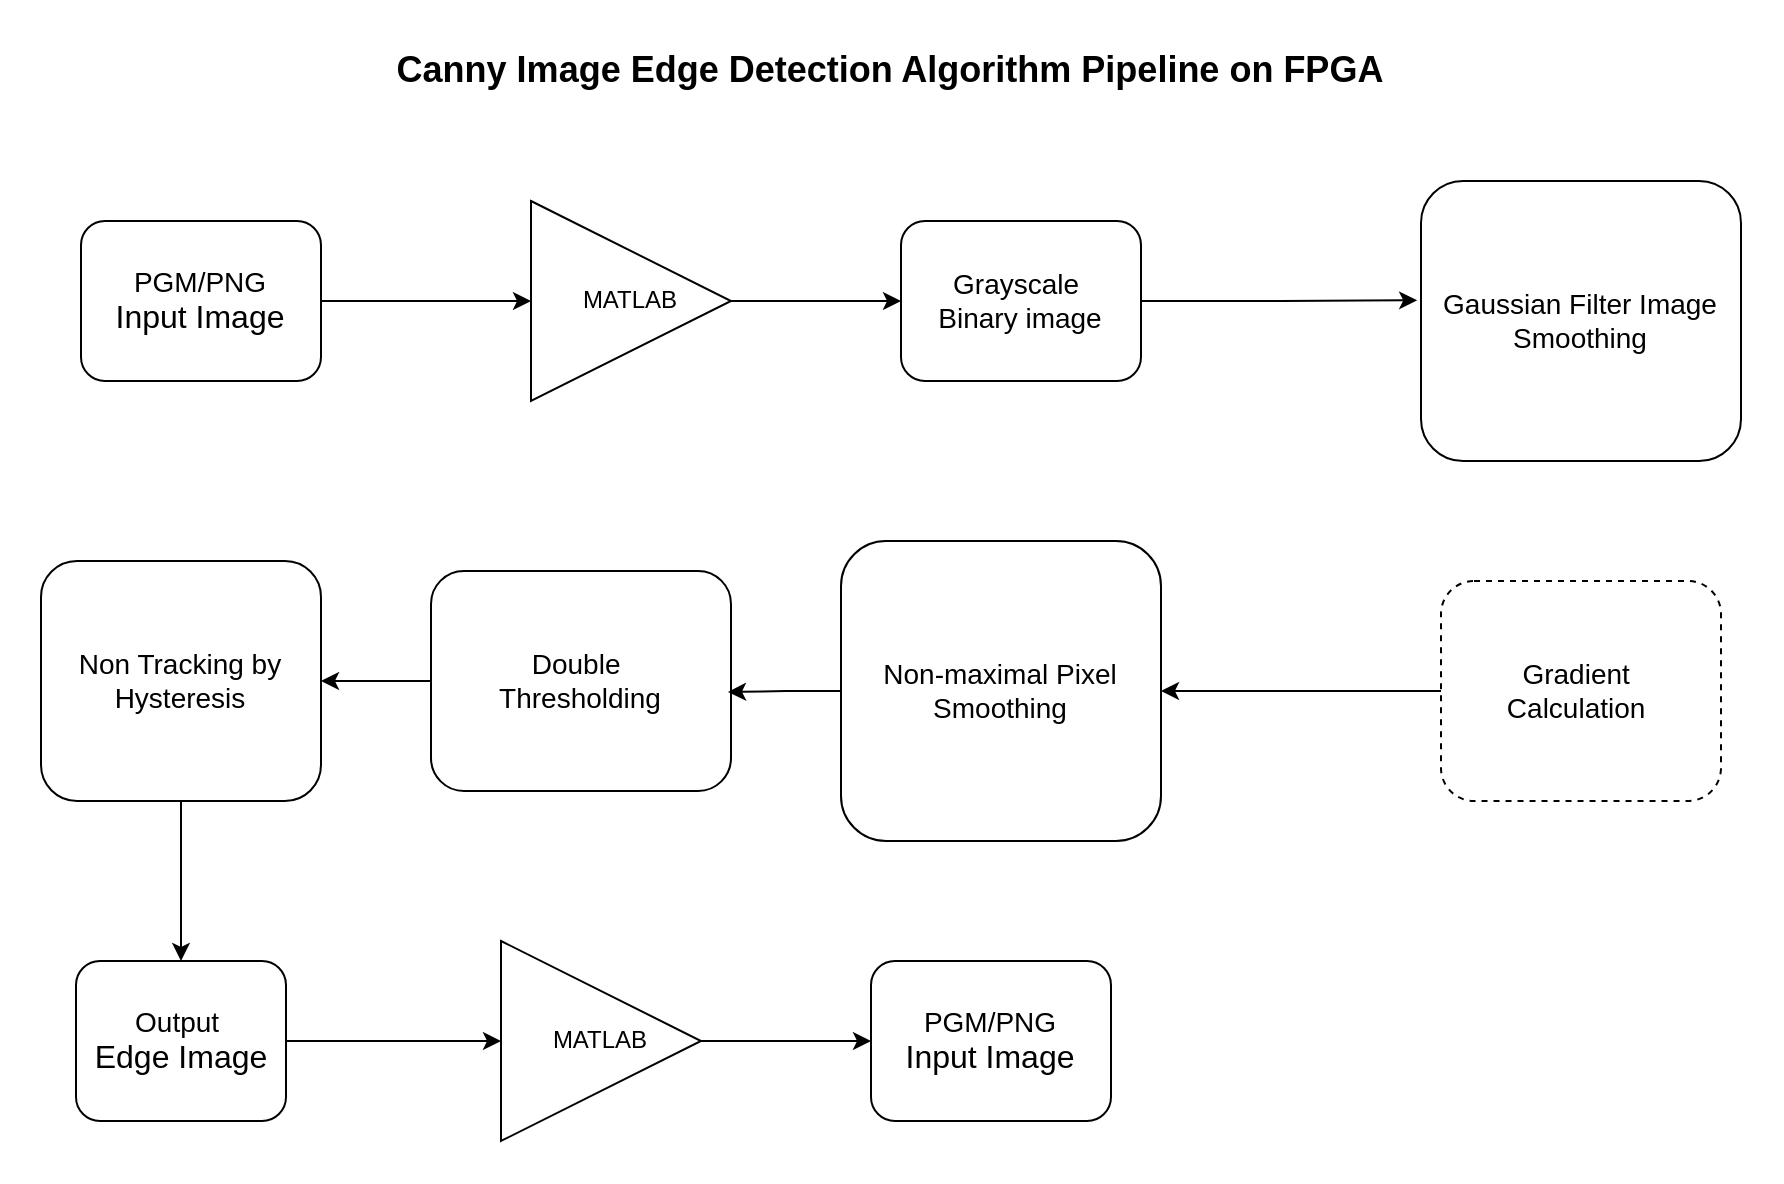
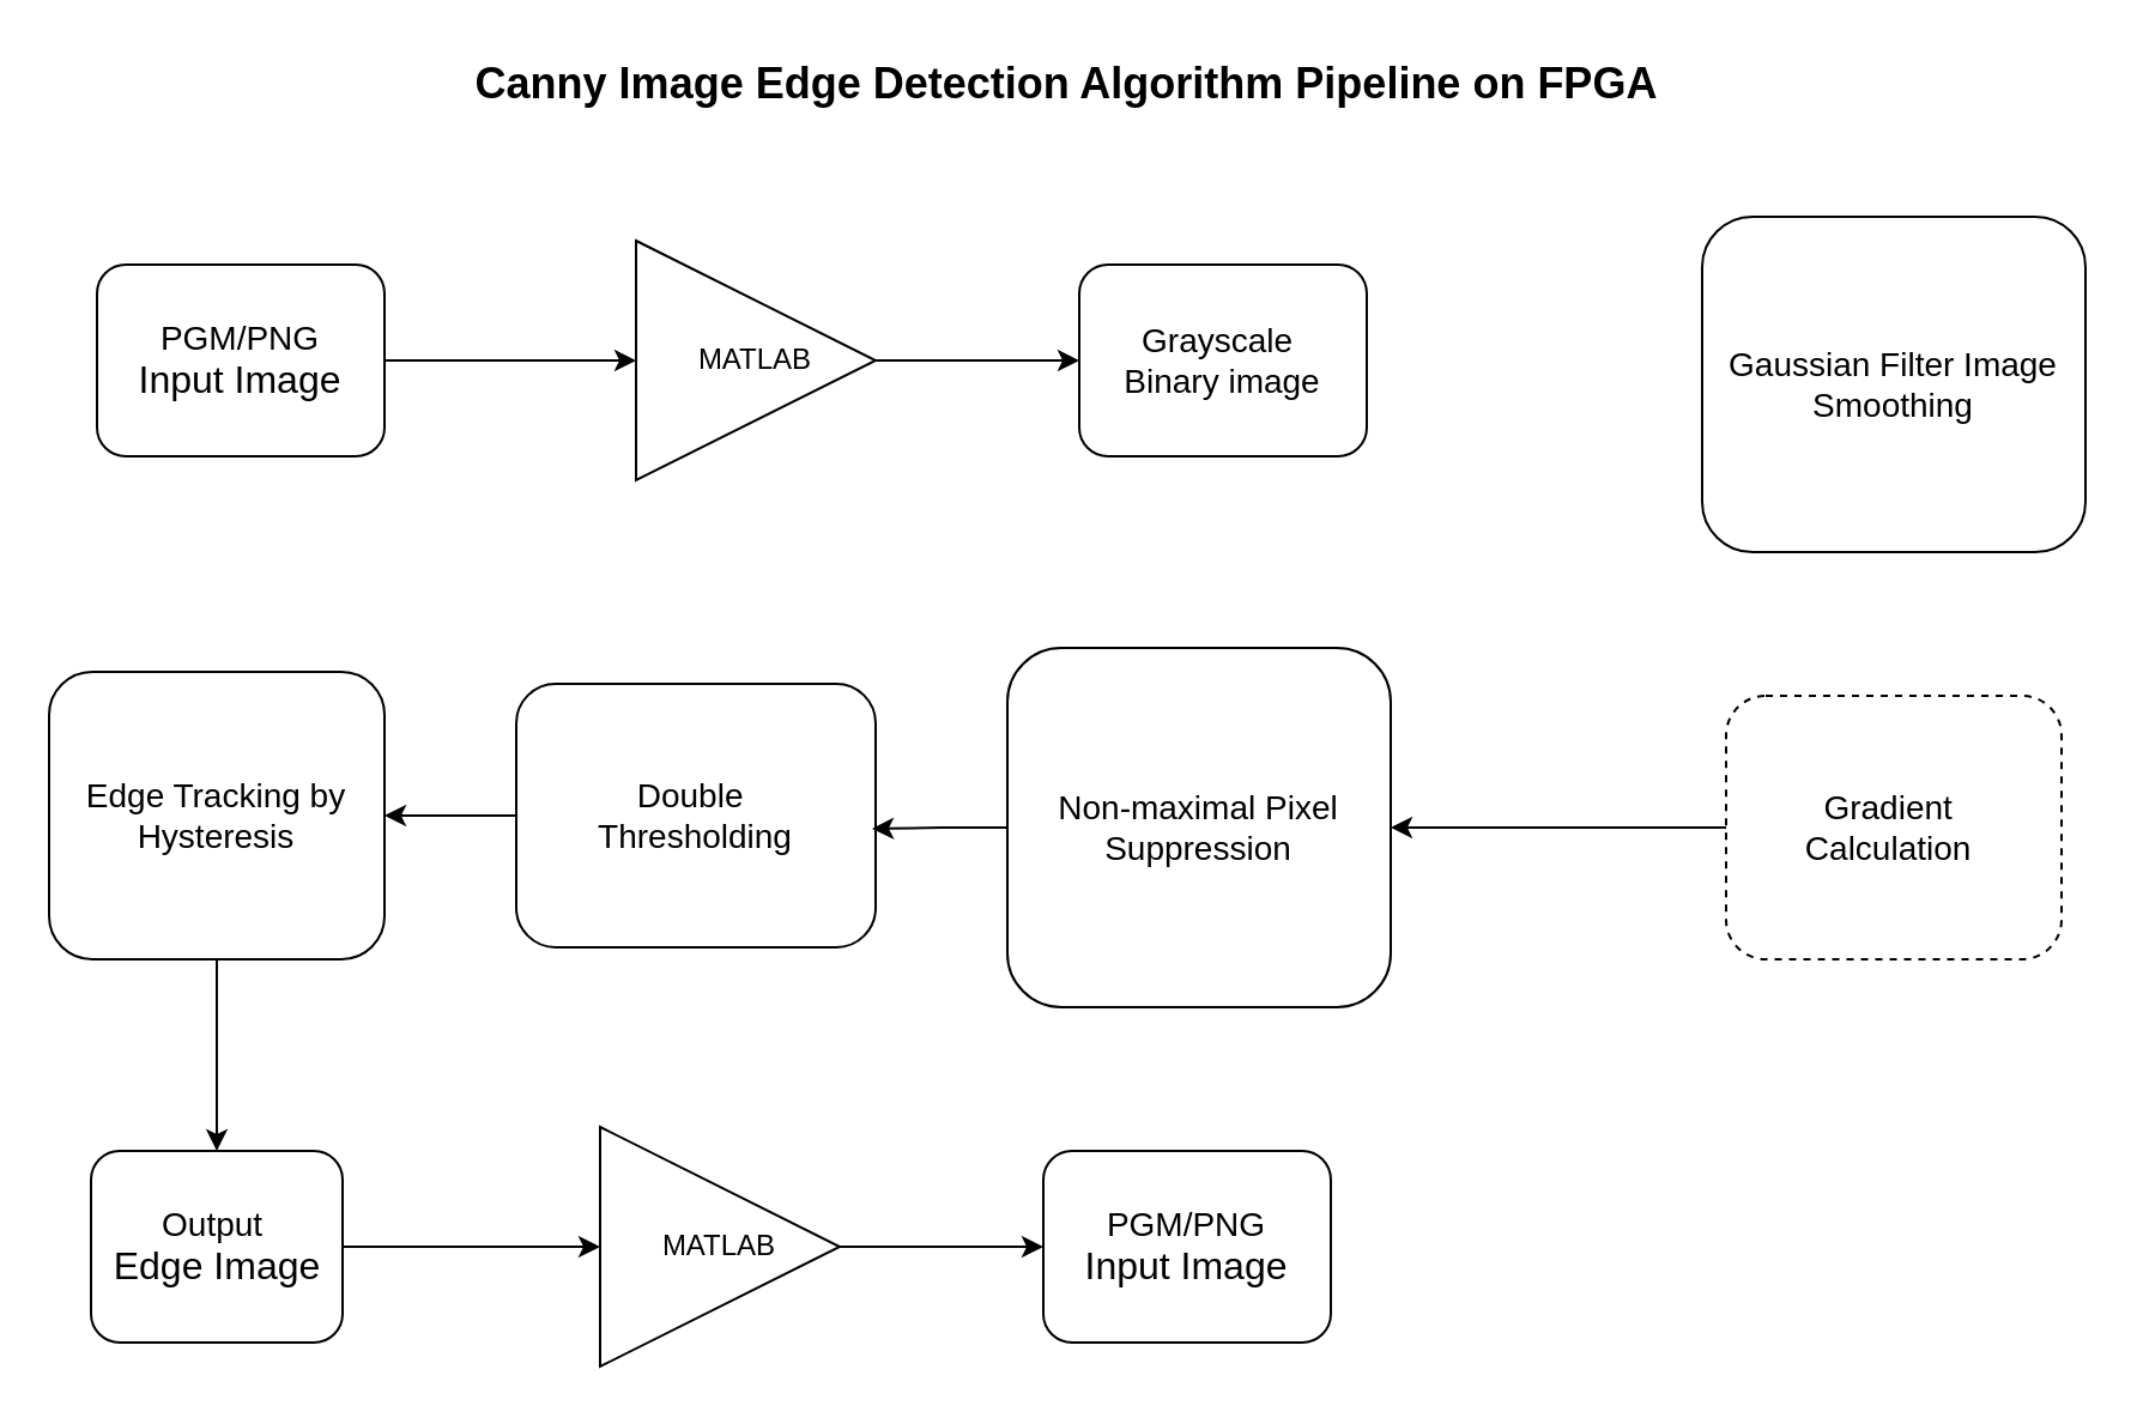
  <mxCell id="0" />
  <mxCell id="1" parent="0" />
  <mxCell id="2" style="edgeStyle=orthogonalEdgeStyle;rounded=0;orthogonalLoop=1;jettySize=auto;html=1;exitX=1;exitY=0.5;exitDx=0;exitDy=0;" edge="1" parent="1" source="3" target="7"><mxGeometry relative="1" as="geometry" /></mxCell>
  <mxCell id="3" value="&lt;div&gt;&lt;font style=&quot;font-size: 14px;&quot;&gt;PGM/PNG&lt;/font&gt;&lt;/div&gt;&lt;font size=&quot;3&quot;&gt;Input Image&lt;/font&gt;" style="rounded=1;whiteSpace=wrap;html=1;" vertex="1" parent="1"><mxGeometry x="40" y="110" width="120" height="80" as="geometry" /></mxCell>
  <mxCell id="4" value="&lt;span style=&quot;font-size: 14px;&quot;&gt;Grayscale&amp;nbsp;&lt;/span&gt;&lt;div&gt;&lt;span style=&quot;font-size: 14px;&quot;&gt;Binary image&lt;/span&gt;&lt;/div&gt;" style="rounded=1;whiteSpace=wrap;html=1;" vertex="1" parent="1"><mxGeometry x="450" y="110" width="120" height="80" as="geometry" /></mxCell>
  <mxCell id="5" value="&lt;b&gt;&lt;font style=&quot;font-size: 18px;&quot;&gt;Canny Image Edge Detection Algorithm Pipeline on FPGA&lt;/font&gt;&lt;/b&gt;" style="text;html=1;align=center;verticalAlign=middle;whiteSpace=wrap;rounded=0;" vertex="1" parent="1"><mxGeometry x="185" y="20" width="520" height="30" as="geometry" /></mxCell>
  <mxCell id="6" style="edgeStyle=orthogonalEdgeStyle;rounded=0;orthogonalLoop=1;jettySize=auto;html=1;exitX=1;exitY=0.5;exitDx=0;exitDy=0;" edge="1" parent="1" source="7" target="4"><mxGeometry relative="1" as="geometry" /></mxCell>
  <mxCell id="7" value="MATLAB" style="triangle;whiteSpace=wrap;html=1;" vertex="1" parent="1"><mxGeometry x="265" y="100" width="100" height="100" as="geometry" /></mxCell>
  <mxCell id="8" value="&lt;span style=&quot;font-size: 14px;&quot;&gt;Gaussian Filter Image Smoothing&lt;/span&gt;" style="rounded=1;whiteSpace=wrap;html=1;" vertex="1" parent="1"><mxGeometry x="710" y="90" width="160" height="140" as="geometry" /></mxCell>
  <mxCell id="9" style="edgeStyle=orthogonalEdgeStyle;rounded=0;orthogonalLoop=1;jettySize=auto;html=1;entryX=1;entryY=0.5;entryDx=0;entryDy=0;" edge="1" parent="1" source="10" target="11"><mxGeometry relative="1" as="geometry" /></mxCell>
  <mxCell id="10" value="&lt;span style=&quot;font-size: 14px;&quot;&gt;Gradient&amp;nbsp;&lt;/span&gt;&lt;div&gt;&lt;span style=&quot;font-size: 14px;&quot;&gt;Calculation&amp;nbsp;&lt;/span&gt;&lt;/div&gt;" style="rounded=1;whiteSpace=wrap;html=1;dashed=1;" vertex="1" parent="1"><mxGeometry x="720" y="290" width="140" height="110" as="geometry" /></mxCell>
- <mxCell id="11" value="&lt;span style=&quot;font-size: 14px;&quot;&gt;Non-maximal Pixel Smoothing&lt;/span&gt;" style="rounded=1;whiteSpace=wrap;html=1;" vertex="1" parent="1"><mxGeometry x="420" y="270" width="160" height="150" as="geometry" /></mxCell>
+ <mxCell id="11" value="&lt;span style=&quot;font-size: 14px;&quot;&gt;Non-maximal Pixel Suppression&lt;/span&gt;" style="rounded=1;whiteSpace=wrap;html=1;" vertex="1" parent="1"><mxGeometry x="420" y="270" width="160" height="150" as="geometry" /></mxCell>
  <mxCell id="12" style="edgeStyle=orthogonalEdgeStyle;rounded=0;orthogonalLoop=1;jettySize=auto;html=1;" edge="1" parent="1" source="13" target="15"><mxGeometry relative="1" as="geometry" /></mxCell>
  <mxCell id="13" value="&lt;span style=&quot;font-size: 14px;&quot;&gt;Double&amp;nbsp;&lt;/span&gt;&lt;div&gt;&lt;span style=&quot;font-size: 14px;&quot;&gt;Thresholding&lt;/span&gt;&lt;/div&gt;" style="rounded=1;whiteSpace=wrap;html=1;" vertex="1" parent="1"><mxGeometry x="215" y="285" width="150" height="110" as="geometry" /></mxCell>
  <mxCell id="14" style="edgeStyle=orthogonalEdgeStyle;rounded=0;orthogonalLoop=1;jettySize=auto;html=1;entryX=0.5;entryY=0;entryDx=0;entryDy=0;" edge="1" parent="1" source="15" target="19"><mxGeometry relative="1" as="geometry" /></mxCell>
- <mxCell id="15" value="&lt;span style=&quot;font-size: 14px;&quot;&gt;Non Tracking by Hysteresis&lt;/span&gt;" style="rounded=1;whiteSpace=wrap;html=1;" vertex="1" parent="1"><mxGeometry x="20" y="280" width="140" height="120" as="geometry" /></mxCell>
- <mxCell id="16" style="edgeStyle=orthogonalEdgeStyle;rounded=0;orthogonalLoop=1;jettySize=auto;html=1;entryX=-0.012;entryY=0.426;entryDx=0;entryDy=0;entryPerimeter=0;" edge="1" parent="1" source="4" target="8"><mxGeometry relative="1" as="geometry" /></mxCell>
+ <mxCell id="15" value="&lt;span style=&quot;font-size: 14px;&quot;&gt;Edge Tracking by Hysteresis&lt;/span&gt;" style="rounded=1;whiteSpace=wrap;html=1;" vertex="1" parent="1"><mxGeometry x="20" y="280" width="140" height="120" as="geometry" /></mxCell>
  <mxCell id="17" style="edgeStyle=orthogonalEdgeStyle;rounded=0;orthogonalLoop=1;jettySize=auto;html=1;entryX=0.99;entryY=0.55;entryDx=0;entryDy=0;entryPerimeter=0;" edge="1" parent="1" source="11" target="13"><mxGeometry relative="1" as="geometry" /></mxCell>
  <mxCell id="18" style="edgeStyle=orthogonalEdgeStyle;rounded=0;orthogonalLoop=1;jettySize=auto;html=1;entryX=0;entryY=0.5;entryDx=0;entryDy=0;" edge="1" parent="1" source="19" target="21"><mxGeometry relative="1" as="geometry" /></mxCell>
  <mxCell id="19" value="&lt;font style=&quot;font-size: 14px;&quot;&gt;Output&amp;nbsp;&lt;/font&gt;&lt;div&gt;&lt;font size=&quot;3&quot;&gt;Edge Image&lt;/font&gt;&lt;/div&gt;" style="rounded=1;whiteSpace=wrap;html=1;" vertex="1" parent="1"><mxGeometry x="37.5" y="480" width="105" height="80" as="geometry" /></mxCell>
  <mxCell id="20" style="edgeStyle=orthogonalEdgeStyle;rounded=0;orthogonalLoop=1;jettySize=auto;html=1;entryX=0;entryY=0.5;entryDx=0;entryDy=0;" edge="1" parent="1" source="21" target="22"><mxGeometry relative="1" as="geometry" /></mxCell>
  <mxCell id="21" value="MATLAB" style="triangle;whiteSpace=wrap;html=1;" vertex="1" parent="1"><mxGeometry x="250" y="470" width="100" height="100" as="geometry" /></mxCell>
  <mxCell id="22" value="&lt;div&gt;&lt;font style=&quot;font-size: 14px;&quot;&gt;PGM/PNG&lt;/font&gt;&lt;/div&gt;&lt;font size=&quot;3&quot;&gt;Input Image&lt;/font&gt;" style="rounded=1;whiteSpace=wrap;html=1;" vertex="1" parent="1"><mxGeometry x="435" y="480" width="120" height="80" as="geometry" /></mxCell>
